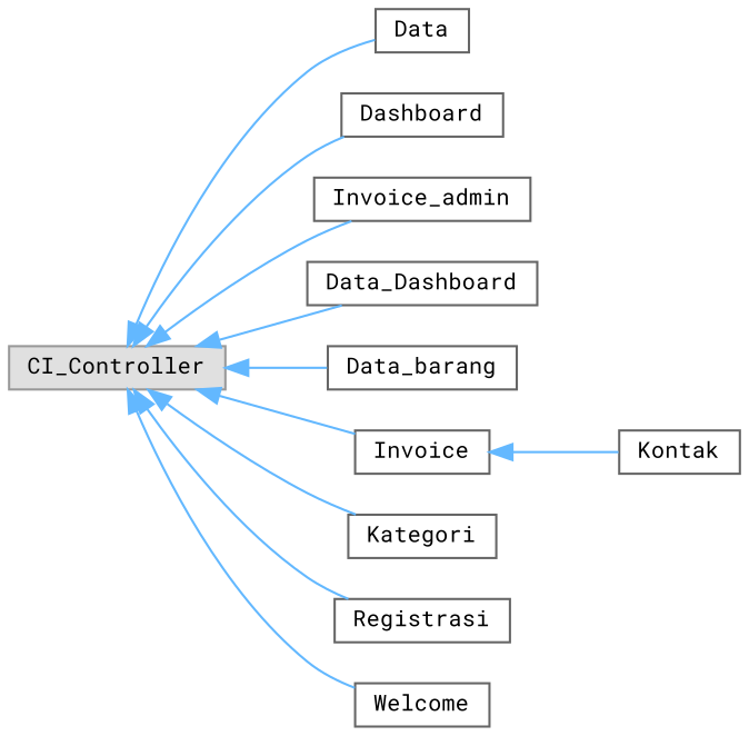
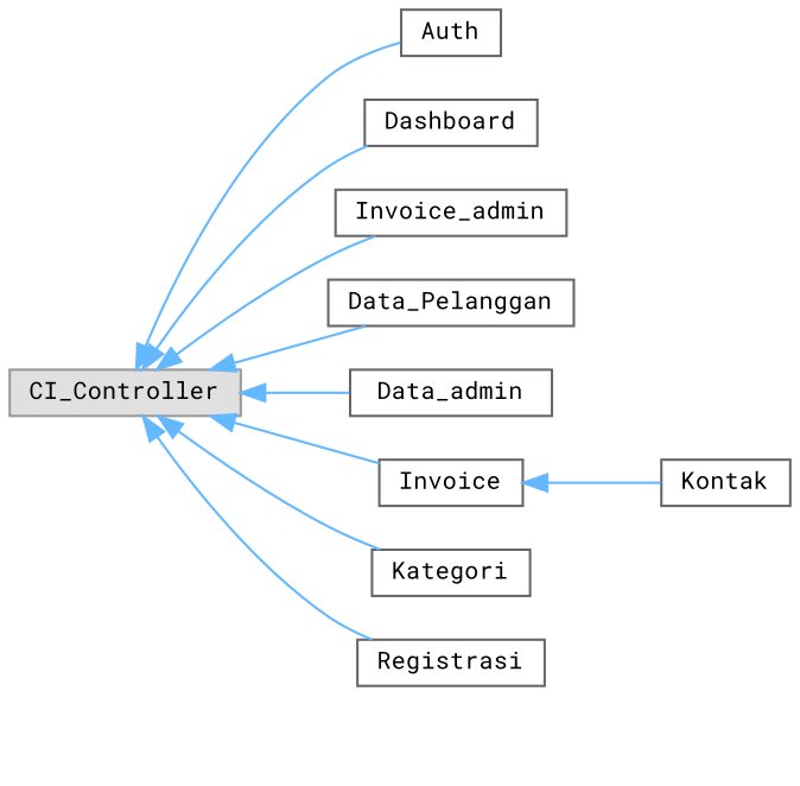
  digraph {
    fontname="Roboto Mono"
    rankdir=LR
    node [color=grey40 fillcolor=white fontname="Roboto Mono" fontsize=10 shape=box style=filled]
    edge [color=steelblue1 dir=back fontname="Roboto Mono" fontsize=10 labelfontname=Helvetica labelfontsize=10 style=solid]
    n1 [color=grey60 fillcolor="#E0E0E0" height=0.2 label=CI_Controller width=0.4]
-   n2 [height=0.2 label=Data width=0.4]
+   n2 [height=0.2 label=Auth width=0.4]
    n3 [height=0.2 label=Dashboard width=0.4]
    n4 [height=0.2 label=Invoice_admin width=0.4]
-   n5 [height=0.2 label=Data_Dashboard width=0.4]
-   n6 [height=0.2 label=Data_barang width=0.4]
+   n5 [height=0.2 label=Data_Pelanggan width=0.4]
+   n6 [height=0.2 label=Data_admin width=0.4]
    n7 [height=0.2 label=Invoice width=0.4]
    n8 [height=0.2 label=Kategori width=0.4]
    n9 [height=0.2 label=Registrasi width=0.4]
-   n10 [height=0.2 label=Welcome width=0.4]
    n11 [height=0.2 label=Kontak width=0.4]
    n1 -> n2
    n1 -> n3
    n1 -> n4
    n1 -> n5
    n1 -> n6
    n1 -> n7
    n1 -> n8
    n1 -> n9
-   n1 -> n10
    n7 -> n11
  }
